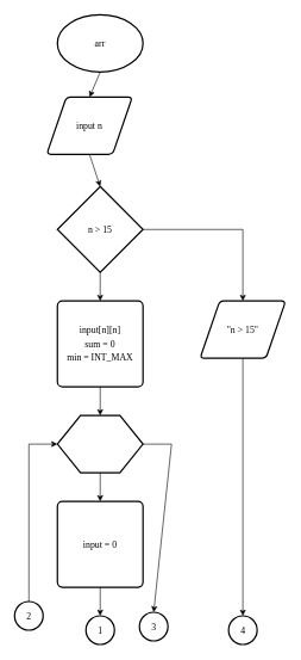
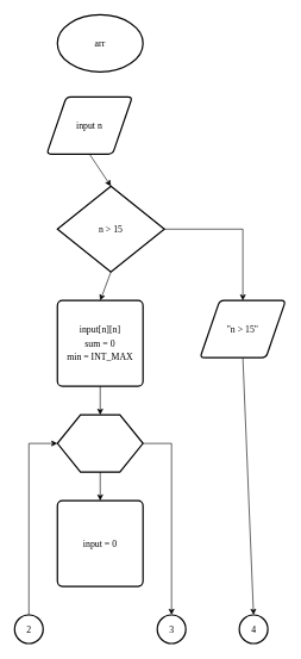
  <mxCell id="0" />
  <mxCell id="1" parent="0" />
  <mxCell id="2" value="arr" style="strokeWidth=2;html=1;shape=mxgraph.flowchart.start_1;whiteSpace=wrap;fontFamily=Times New Roman;labelBackgroundColor=none;fontStyle=0;fontSize=13;fontColor=#000000;" parent="1" vertex="1"><mxGeometry x="80" y="20" width="120" height="80" as="geometry" /></mxCell>
  <mxCell id="3" value="input n" style="shape=parallelogram;html=1;strokeWidth=2;perimeter=parallelogramPerimeter;whiteSpace=wrap;rounded=1;arcSize=12;size=0.23;fontFamily=Times New Roman;labelBackgroundColor=none;fontStyle=0;fontSize=13;fontColor=#000000;" parent="1" vertex="1"><mxGeometry x="65" y="135" width="120" height="80" as="geometry" /></mxCell>
- <mxCell id="4" value="&lt;span lang=&quot;EN-US&quot; style=&quot;font-size: 13px; line-height: 150%;&quot;&gt;n &lt;/span&gt;&lt;span lang=&quot;EN-US&quot; style=&quot;font-size: 13px; line-height: 150%;&quot;&gt;&amp;gt; &lt;/span&gt;&lt;span lang=&quot;EN-US&quot; style=&quot;font-size: 13px; line-height: 150%;&quot;&gt;15&lt;/span&gt;" style="strokeWidth=2;html=1;shape=mxgraph.flowchart.decision;whiteSpace=wrap;fontFamily=Times New Roman;labelBackgroundColor=none;fontStyle=0;fontSize=13;fontColor=#000000;" parent="1" vertex="1"><mxGeometry x="80" y="260" width="120" height="120" as="geometry" /></mxCell>
+ <mxCell id="4" value="&lt;span lang=&quot;EN-US&quot; style=&quot;font-size: 13px; line-height: 150%;&quot;&gt;n &lt;/span&gt;&lt;span lang=&quot;EN-US&quot; style=&quot;font-size: 13px; line-height: 150%;&quot;&gt;&amp;gt; &lt;/span&gt;&lt;span lang=&quot;EN-US&quot; style=&quot;font-size: 13px; line-height: 150%;&quot;&gt;15&lt;/span&gt;" style="strokeWidth=2;html=1;shape=mxgraph.flowchart.decision;whiteSpace=wrap;fontFamily=Times New Roman;labelBackgroundColor=none;fontStyle=0;fontSize=13;fontColor=#000000;" parent="1" vertex="1"><mxGeometry x="80" y="260" width="150" height="120" as="geometry" /></mxCell>
  <mxCell id="5" value="&lt;span lang=&quot;EN-US&quot; style=&quot;font-size: 13px; line-height: 150%;&quot;&gt;input&lt;/span&gt;&lt;span lang=&quot;EN-US&quot; style=&quot;line-height: 150%; font-size: 13px;&quot;&gt;[&lt;/span&gt;&lt;span lang=&quot;EN-US&quot; style=&quot;font-size: 13px; line-height: 150%;&quot;&gt;n&lt;/span&gt;&lt;span lang=&quot;EN-US&quot; style=&quot;font-size: 13px; line-height: 150%;&quot;&gt;][n&lt;/span&gt;&lt;span lang=&quot;EN-US&quot; style=&quot;font-size: 13px; line-height: 150%;&quot;&gt;]&lt;/span&gt;&lt;div style=&quot;font-size: 13px;&quot;&gt;&lt;span lang=&quot;EN-US&quot; style=&quot;font-size: 13px; line-height: 150%;&quot;&gt;sum &lt;/span&gt;&lt;span lang=&quot;EN-US&quot; style=&quot;font-size: 13px; line-height: 150%;&quot;&gt;= &lt;/span&gt;&lt;span lang=&quot;EN-US&quot; style=&quot;font-size: 13px; line-height: 150%;&quot;&gt;0&lt;/span&gt;&lt;div style=&quot;font-size: 13px;&quot;&gt;&lt;span lang=&quot;EN-US&quot; style=&quot;font-size: 13px; line-height: 150%;&quot;&gt;min &lt;/span&gt;&lt;span lang=&quot;EN-US&quot; style=&quot;font-size: 13px; line-height: 150%;&quot;&gt;= &lt;/span&gt;&lt;span style=&quot;font-size: 13px;&quot;&gt;&lt;span lang=&quot;EN-US&quot; style=&quot;font-size: 13px; line-height: 150%;&quot;&gt;INT_MAX&lt;/span&gt;&lt;/span&gt;&lt;/div&gt;&lt;/div&gt;" style="rounded=1;whiteSpace=wrap;html=1;absoluteArcSize=1;arcSize=14;strokeWidth=2;fontFamily=Times New Roman;labelBackgroundColor=none;fontStyle=0;fontSize=13;fontColor=#000000;" parent="1" vertex="1"><mxGeometry x="80" y="420" width="120" height="120" as="geometry" /></mxCell>
  <mxCell id="6" value="" style="verticalLabelPosition=bottom;verticalAlign=top;html=1;shape=hexagon;perimeter=hexagonPerimeter2;arcSize=6;size=0.27;strokeWidth=2;fontFamily=Times New Roman;labelBackgroundColor=none;fontStyle=0;fontSize=13;fontColor=#000000;" parent="1" vertex="1"><mxGeometry x="80" y="580" width="120" height="80" as="geometry" /></mxCell>
  <mxCell id="7" value="input = 0" style="rounded=1;whiteSpace=wrap;html=1;absoluteArcSize=1;arcSize=14;strokeWidth=2;fontFamily=Times New Roman;labelBackgroundColor=none;fontStyle=0;fontSize=13;fontColor=#000000;" parent="1" vertex="1"><mxGeometry x="80" y="700" width="120" height="120" as="geometry" /></mxCell>
- <mxCell id="8" value="1" style="verticalLabelPosition=middle;verticalAlign=middle;html=1;shape=mxgraph.flowchart.on-page_reference;strokeWidth=2;fontFamily=Times New Roman;labelBackgroundColor=none;fontStyle=0;fontSize=13;fontColor=#000000;labelPosition=center;align=center;" parent="1" vertex="1"><mxGeometry x="120" y="860" width="40" height="40" as="geometry" /></mxCell>
- <mxCell id="9" value="3" style="verticalLabelPosition=middle;verticalAlign=middle;html=1;shape=mxgraph.flowchart.on-page_reference;strokeWidth=2;fontFamily=Times New Roman;labelBackgroundColor=none;fontStyle=0;fontSize=13;fontColor=#000000;labelPosition=center;align=center;" parent="1" vertex="1"><mxGeometry x="195" y="855" width="40" height="40" as="geometry" /></mxCell>
- <mxCell id="10" value="2" style="verticalLabelPosition=middle;verticalAlign=middle;html=1;shape=mxgraph.flowchart.on-page_reference;strokeWidth=2;fontFamily=Times New Roman;labelBackgroundColor=none;fontStyle=0;fontSize=13;fontColor=#000000;labelPosition=center;align=center;" parent="1" vertex="1"><mxGeometry x="20" y="840" width="40" height="40" as="geometry" /></mxCell>
- <mxCell id="11" value="4" style="verticalLabelPosition=middle;verticalAlign=middle;html=1;shape=mxgraph.flowchart.on-page_reference;strokeWidth=2;fontFamily=Times New Roman;labelBackgroundColor=none;fontStyle=0;fontSize=13;fontColor=#000000;labelPosition=center;align=center;" parent="1" vertex="1"><mxGeometry x="320" y="860" width="40" height="40" as="geometry" /></mxCell>
- <mxCell id="12" value="" style="endArrow=classic;html=1;rounded=0;exitX=0.5;exitY=1;exitDx=0;exitDy=0;exitPerimeter=0;entryX=0.5;entryY=0;entryDx=0;entryDy=0;fontFamily=Times New Roman;labelBackgroundColor=none;fontStyle=0;fontSize=13;fontColor=#000000;" parent="1" source="2" target="3" edge="1"><mxGeometry width="50" height="50" relative="1" as="geometry"><mxPoint x="260" y="180" as="sourcePoint" /><mxPoint x="310" y="130" as="targetPoint" /></mxGeometry></mxCell>
+ <mxCell id="9" value="3" style="verticalLabelPosition=middle;verticalAlign=middle;html=1;shape=mxgraph.flowchart.on-page_reference;strokeWidth=2;fontFamily=Times New Roman;labelBackgroundColor=none;fontStyle=0;fontSize=13;fontColor=#000000;labelPosition=center;align=center;" parent="1" vertex="1"><mxGeometry x="220" y="860" width="40" height="40" as="geometry" /></mxCell>
+ <mxCell id="10" value="2" style="verticalLabelPosition=middle;verticalAlign=middle;html=1;shape=mxgraph.flowchart.on-page_reference;strokeWidth=2;fontFamily=Times New Roman;labelBackgroundColor=none;fontStyle=0;fontSize=13;fontColor=#000000;labelPosition=center;align=center;" parent="1" vertex="1"><mxGeometry x="20" y="860" width="40" height="40" as="geometry" /></mxCell>
+ <mxCell id="11" value="4" style="verticalLabelPosition=middle;verticalAlign=middle;html=1;shape=mxgraph.flowchart.on-page_reference;strokeWidth=2;fontFamily=Times New Roman;labelBackgroundColor=none;fontStyle=0;fontSize=13;fontColor=#000000;labelPosition=center;align=center;" parent="1" vertex="1"><mxGeometry x="335" y="860" width="40" height="40" as="geometry" /></mxCell>
  <mxCell id="13" value="" style="endArrow=classic;html=1;rounded=0;exitX=0.5;exitY=1;exitDx=0;exitDy=0;entryX=0.5;entryY=0;entryDx=0;entryDy=0;entryPerimeter=0;fontFamily=Times New Roman;labelBackgroundColor=none;fontStyle=0;fontSize=13;fontColor=#000000;" parent="1" source="3" target="4" edge="1"><mxGeometry width="50" height="50" relative="1" as="geometry"><mxPoint x="150" y="110" as="sourcePoint" /><mxPoint x="150" y="150" as="targetPoint" /></mxGeometry></mxCell>
  <mxCell id="14" value="" style="endArrow=classic;html=1;rounded=0;exitX=0.5;exitY=1;exitDx=0;exitDy=0;entryX=0.5;entryY=0;entryDx=0;entryDy=0;exitPerimeter=0;fontFamily=Times New Roman;labelBackgroundColor=none;fontStyle=0;fontSize=13;fontColor=#000000;" parent="1" source="4" target="5" edge="1"><mxGeometry width="50" height="50" relative="1" as="geometry"><mxPoint x="150" y="230" as="sourcePoint" /><mxPoint x="150" y="270" as="targetPoint" /></mxGeometry></mxCell>
  <mxCell id="15" value="" style="endArrow=classic;html=1;rounded=0;exitX=0.5;exitY=1;exitDx=0;exitDy=0;entryX=0.5;entryY=0;entryDx=0;entryDy=0;fontFamily=Times New Roman;labelBackgroundColor=none;fontStyle=0;fontSize=13;fontColor=#000000;" parent="1" source="5" target="6" edge="1"><mxGeometry width="50" height="50" relative="1" as="geometry"><mxPoint x="150" y="390" as="sourcePoint" /><mxPoint x="150" y="430" as="targetPoint" /></mxGeometry></mxCell>
  <mxCell id="16" value="" style="endArrow=classic;html=1;rounded=0;exitX=0.5;exitY=1;exitDx=0;exitDy=0;entryX=0.5;entryY=0;entryDx=0;entryDy=0;fontFamily=Times New Roman;labelBackgroundColor=none;fontStyle=0;fontSize=13;fontColor=#000000;" parent="1" source="6" target="7" edge="1"><mxGeometry width="50" height="50" relative="1" as="geometry"><mxPoint x="150" y="550" as="sourcePoint" /><mxPoint x="150" y="590" as="targetPoint" /></mxGeometry></mxCell>
- <mxCell id="17" value="" style="endArrow=classic;html=1;rounded=0;exitX=0.5;exitY=1;exitDx=0;exitDy=0;entryX=0.5;entryY=0;entryDx=0;entryDy=0;entryPerimeter=0;fontFamily=Times New Roman;labelBackgroundColor=none;fontStyle=0;fontSize=13;fontColor=#000000;" parent="1" source="7" target="8" edge="1"><mxGeometry width="50" height="50" relative="1" as="geometry"><mxPoint x="150" y="670" as="sourcePoint" /><mxPoint x="150" y="710" as="targetPoint" /></mxGeometry></mxCell>
  <mxCell id="18" value="" style="endArrow=classic;html=1;rounded=0;exitX=0.5;exitY=0;exitDx=0;exitDy=0;entryX=0;entryY=0.5;entryDx=0;entryDy=0;exitPerimeter=0;fontFamily=Times New Roman;labelBackgroundColor=none;fontStyle=0;fontSize=13;fontColor=#000000;" parent="1" source="10" target="6" edge="1"><mxGeometry width="50" height="50" relative="1" as="geometry"><mxPoint x="150" y="830" as="sourcePoint" /><mxPoint x="150" y="870" as="targetPoint" /><Array as="points"><mxPoint x="40" y="620" /></Array></mxGeometry></mxCell>
  <mxCell id="19" value="" style="endArrow=classic;html=1;rounded=0;exitX=1;exitY=0.5;exitDx=0;exitDy=0;entryX=0.5;entryY=0;entryDx=0;entryDy=0;entryPerimeter=0;fontFamily=Times New Roman;labelBackgroundColor=none;fontStyle=0;fontSize=13;fontColor=#000000;" parent="1" source="6" target="9" edge="1"><mxGeometry width="50" height="50" relative="1" as="geometry"><mxPoint x="30" y="870" as="sourcePoint" /><mxPoint x="90" y="630" as="targetPoint" /><Array as="points"><mxPoint x="240" y="620" /></Array></mxGeometry></mxCell>
  <mxCell id="20" value="" style="endArrow=classic;html=1;rounded=0;exitX=1;exitY=0.5;exitDx=0;exitDy=0;exitPerimeter=0;fontFamily=Times New Roman;labelBackgroundColor=none;fontStyle=0;fontSize=13;fontColor=#000000;entryX=0.5;entryY=0;entryDx=0;entryDy=0;" parent="1" source="4" target="21" edge="1"><mxGeometry width="50" height="50" relative="1" as="geometry"><mxPoint x="254" y="320" as="sourcePoint" /><mxPoint x="340" y="390" as="targetPoint" /><Array as="points"><mxPoint x="340" y="320" /></Array></mxGeometry></mxCell>
  <mxCell id="21" value="&lt;span style=&quot;background-color: initial;&quot;&gt;&quot;n &amp;gt; 15&quot;&lt;/span&gt;" style="shape=parallelogram;html=1;strokeWidth=2;perimeter=parallelogramPerimeter;whiteSpace=wrap;rounded=1;arcSize=12;size=0.23;fontFamily=Times New Roman;labelBackgroundColor=none;fontStyle=0;fontSize=13;fontColor=#000000;" vertex="1" parent="1"><mxGeometry x="280" y="420" width="120" height="80" as="geometry" /></mxCell>
  <mxCell id="22" value="" style="endArrow=classic;html=1;rounded=0;exitX=0.5;exitY=1;exitDx=0;exitDy=0;fontFamily=Times New Roman;labelBackgroundColor=none;fontStyle=0;fontSize=13;fontColor=#000000;entryX=0.5;entryY=0;entryDx=0;entryDy=0;entryPerimeter=0;" edge="1" parent="1" source="21" target="11"><mxGeometry width="50" height="50" relative="1" as="geometry"><mxPoint x="150" y="550" as="sourcePoint" /><mxPoint x="320" y="730" as="targetPoint" /></mxGeometry></mxCell>
